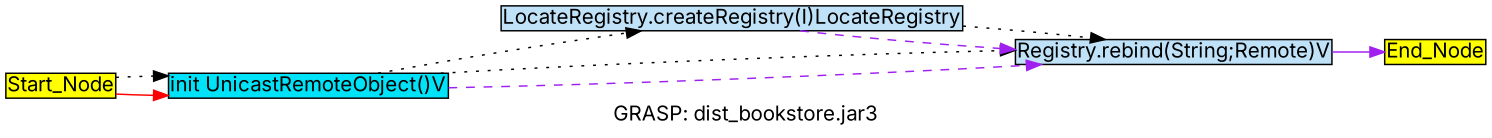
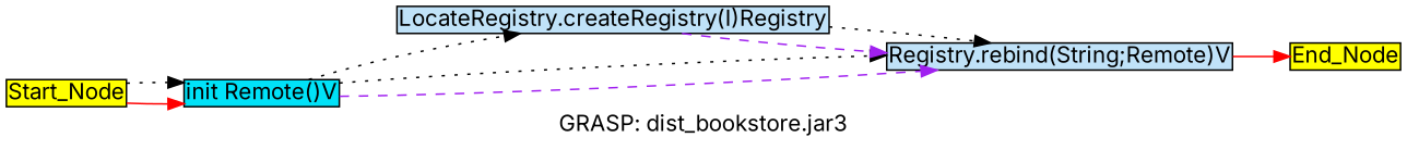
  digraph {
    fontname=Inter
    label="GRASP: dist_bookstore.jar3"
    rankdir=LR
    node [fillcolor=yellow fontname=Inter margin=0.02 shape=box style=filled]
    edge [color=black fontname=Inter style=dotted]
    Start_Node [height=0 width=0]
-   "init UnicastRemoteObject()V" [fillcolor="#00e2f8" height=0 width=0]
-   "LocateRegistry.createRegistry(I)Registry" [fillcolor="#c0e2f8" height=0 width=0 label="LocateRegistry.createRegistry(I)LocateRegistry"]
+   "init UnicastRemoteObject()V" [fillcolor="#00e2f8" height=0 width=0 label="init Remote()V"]
+   "LocateRegistry.createRegistry(I)Registry" [fillcolor="#c0e2f8" height=0 width=0]
    "Registry.rebind(String;Remote)V" [fillcolor="#c0e2f8" height=0 width=0]
    End_Node [height=0 width=0]
    Start_Node -> "init UnicastRemoteObject()V" [color=red style=solid]
    Start_Node -> "init UnicastRemoteObject()V"
    "init UnicastRemoteObject()V" -> "LocateRegistry.createRegistry(I)Registry"
    "init UnicastRemoteObject()V" -> "Registry.rebind(String;Remote)V" [color=purple style=dashed]
    "init UnicastRemoteObject()V" -> "Registry.rebind(String;Remote)V"
    "LocateRegistry.createRegistry(I)Registry" -> "Registry.rebind(String;Remote)V" [color=purple style=dashed]
    "LocateRegistry.createRegistry(I)Registry" -> "Registry.rebind(String;Remote)V"
-   "Registry.rebind(String;Remote)V" -> End_Node [color=purple style=solid]
+   "Registry.rebind(String;Remote)V" -> End_Node [color=red style=solid]
  }
